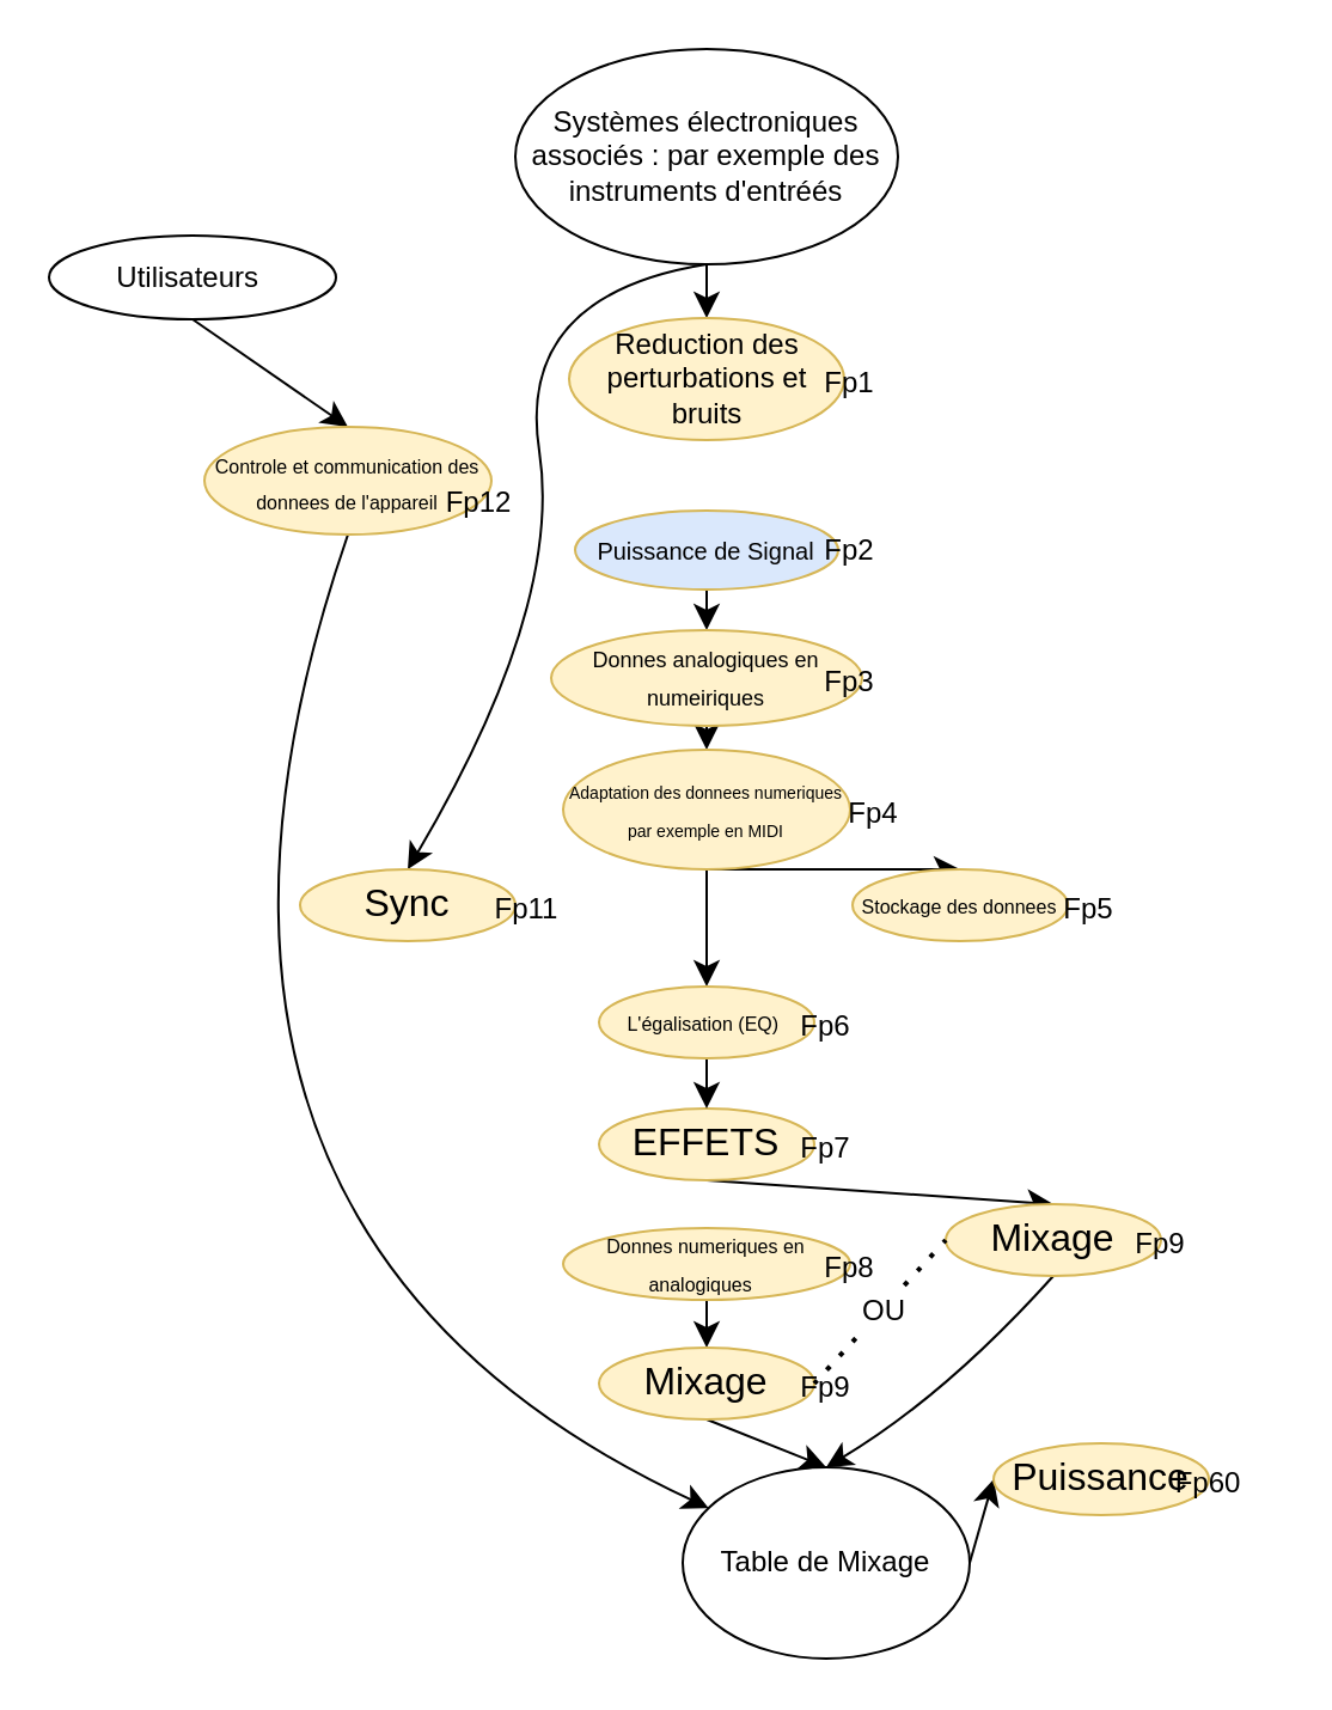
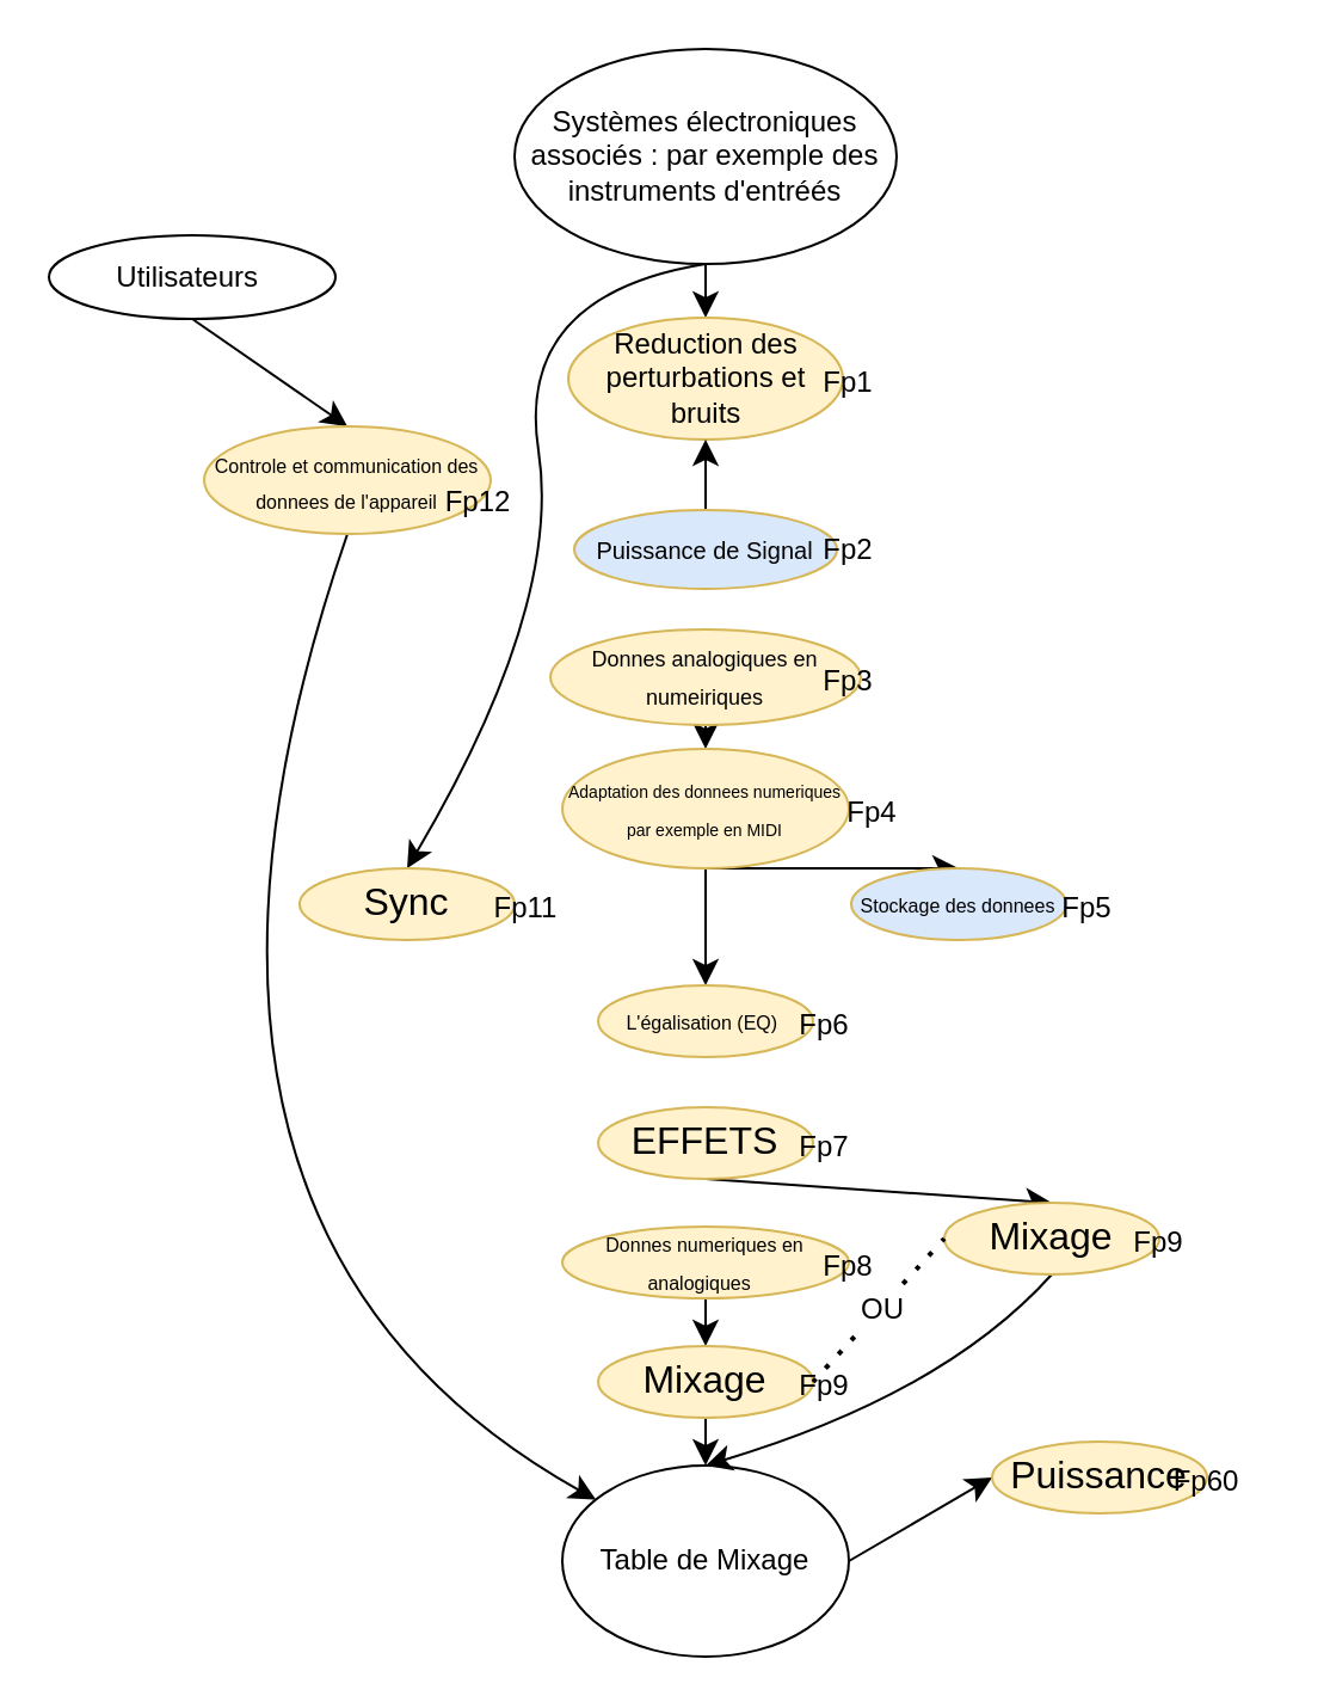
  <mxCell id="0" />
  <mxCell id="1" parent="0" />
  <mxCell id="2" style="edgeStyle=none;curved=1;rounded=0;orthogonalLoop=1;jettySize=auto;html=1;exitX=1;exitY=0.5;exitDx=0;exitDy=0;entryX=0;entryY=0.5;entryDx=0;entryDy=0;fontSize=12;startSize=8;endSize=8;" edge="1" parent="1" source="3" target="28"><mxGeometry relative="1" as="geometry" /></mxCell>
- <mxCell id="3" value="Table de Mixage" style="ellipse;whiteSpace=wrap;html=1;" parent="1" vertex="1"><mxGeometry x="285" y="613" width="120" height="80" as="geometry" /></mxCell>
+ <mxCell id="3" value="Table de Mixage" style="ellipse;whiteSpace=wrap;html=1;" parent="1" vertex="1"><mxGeometry x="235" y="613" width="120" height="80" as="geometry" /></mxCell>
  <mxCell id="4" style="edgeStyle=none;curved=1;rounded=0;orthogonalLoop=1;jettySize=auto;html=1;exitX=0.5;exitY=1;exitDx=0;exitDy=0;entryX=0.5;entryY=0;entryDx=0;entryDy=0;fontSize=12;startSize=8;endSize=8;" edge="1" parent="1" source="6" target="9"><mxGeometry relative="1" as="geometry" /></mxCell>
  <mxCell id="5" style="edgeStyle=none;curved=1;rounded=0;orthogonalLoop=1;jettySize=auto;html=1;exitX=0.5;exitY=1;exitDx=0;exitDy=0;entryX=0.5;entryY=0;entryDx=0;entryDy=0;fontSize=12;startSize=8;endSize=8;" edge="1" parent="1" source="6" target="29"><mxGeometry relative="1" as="geometry"><Array as="points"><mxPoint x="215" y="123" /><mxPoint x="235" y="253" /></Array></mxGeometry></mxCell>
  <mxCell id="6" value="Systèmes électroniques associés : par exemple des instruments d'entréés" style="ellipse;whiteSpace=wrap;html=1;" parent="1" vertex="1"><mxGeometry x="215" y="20" width="160" height="90" as="geometry" /></mxCell>
  <mxCell id="7" style="edgeStyle=none;curved=1;rounded=0;orthogonalLoop=1;jettySize=auto;html=1;exitX=0.5;exitY=1;exitDx=0;exitDy=0;entryX=0.5;entryY=0;entryDx=0;entryDy=0;fontSize=12;startSize=8;endSize=8;" edge="1" parent="1" source="8" target="13"><mxGeometry relative="1" as="geometry" /></mxCell>
  <mxCell id="8" value="Utilisateurs&amp;nbsp;" style="ellipse;whiteSpace=wrap;html=1;" parent="1" vertex="1"><mxGeometry x="20" y="98" width="120" height="35" as="geometry" /></mxCell>
  <mxCell id="9" value="&lt;font style=&quot;font-size: 12px;&quot;&gt;Reduction des perturbations et bruits&lt;/font&gt;" style="ellipse;whiteSpace=wrap;html=1;fillColor=#fff2cc;strokeColor=#d6b656;" vertex="1" parent="1"><mxGeometry x="237.5" y="132.5" width="115" height="51" as="geometry" /></mxCell>
- <mxCell id="10" style="edgeStyle=none;curved=1;rounded=0;orthogonalLoop=1;jettySize=auto;html=1;exitX=0.5;exitY=1;exitDx=0;exitDy=0;entryX=0.5;entryY=0;entryDx=0;entryDy=0;fontSize=12;startSize=8;endSize=8;" edge="1" parent="1" source="11" target="15"><mxGeometry relative="1" as="geometry" /></mxCell>
+ <mxCell id="10" style="edgeStyle=none;curved=1;rounded=0;orthogonalLoop=1;jettySize=auto;html=1;exitX=0.5;exitY=1;exitDx=0;exitDy=0;fontSize=12;startSize=8;endSize=8;" edge="1" parent="1" source="11" target="9"><mxGeometry relative="1" as="geometry" /></mxCell>
  <mxCell id="11" value="&lt;span style=&quot;line-height: 115%;&quot;&gt;&lt;font style=&quot;font-size: 10px;&quot;&gt;Puissance de Signal&lt;/font&gt;&lt;/span&gt;" style="ellipse;whiteSpace=wrap;html=1;fillColor=#dae8fc;strokeColor=#d6b656;" vertex="1" parent="1"><mxGeometry x="240" y="213" width="110" height="33" as="geometry" /></mxCell>
  <mxCell id="12" style="edgeStyle=none;curved=1;rounded=0;orthogonalLoop=1;jettySize=auto;html=1;exitX=0.5;exitY=1;exitDx=0;exitDy=0;fontSize=12;startSize=8;endSize=8;" edge="1" parent="1" source="13" target="3"><mxGeometry relative="1" as="geometry"><Array as="points"><mxPoint x="45" y="513" /></Array></mxGeometry></mxCell>
  <mxCell id="13" value="&lt;font style=&quot;font-size: 8px;&quot;&gt;Controle et communication des donnees de l'appareil&lt;/font&gt;" style="ellipse;whiteSpace=wrap;html=1;fillColor=#fff2cc;strokeColor=#d6b656;" vertex="1" parent="1"><mxGeometry x="85" y="178" width="120" height="45" as="geometry" /></mxCell>
  <mxCell id="14" style="edgeStyle=none;curved=1;rounded=0;orthogonalLoop=1;jettySize=auto;html=1;exitX=0.5;exitY=1;exitDx=0;exitDy=0;entryX=0.5;entryY=0;entryDx=0;entryDy=0;fontSize=12;startSize=8;endSize=8;" edge="1" parent="1" source="15" target="20"><mxGeometry relative="1" as="geometry" /></mxCell>
  <mxCell id="15" value="&lt;span style=&quot;line-height: 115%;&quot;&gt;&lt;font style=&quot;font-size: 9px;&quot;&gt;Donnes analogiques en numeiriques&lt;/font&gt;&lt;/span&gt;" style="ellipse;whiteSpace=wrap;html=1;fillColor=#fff2cc;strokeColor=#d6b656;" vertex="1" parent="1"><mxGeometry x="230" y="263" width="130" height="40" as="geometry" /></mxCell>
  <mxCell id="16" style="edgeStyle=none;curved=1;rounded=0;orthogonalLoop=1;jettySize=auto;html=1;exitX=0.5;exitY=1;exitDx=0;exitDy=0;entryX=0.5;entryY=0;entryDx=0;entryDy=0;fontSize=12;startSize=8;endSize=8;" edge="1" parent="1" source="17" target="42"><mxGeometry relative="1" as="geometry" /></mxCell>
  <mxCell id="17" value="&lt;span style=&quot;font-size:12.0pt;line-height:115%;&lt;br/&gt;font-family:&amp;quot;Aptos&amp;quot;,sans-serif;mso-ascii-theme-font:minor-latin;mso-fareast-font-family:&lt;br/&gt;Aptos;mso-fareast-theme-font:minor-latin;mso-hansi-theme-font:minor-latin;&lt;br/&gt;mso-bidi-font-family:&amp;quot;Times New Roman&amp;quot;;mso-bidi-theme-font:minor-bidi;&lt;br/&gt;mso-ansi-language:FR;mso-fareast-language:EN-US;mso-bidi-language:AR-SA&quot;&gt;EFFETS&lt;/span&gt;" style="ellipse;whiteSpace=wrap;html=1;fillColor=#fff2cc;strokeColor=#d6b656;" vertex="1" parent="1"><mxGeometry x="250" y="463" width="90" height="30" as="geometry" /></mxCell>
  <mxCell id="18" style="edgeStyle=none;curved=1;rounded=0;orthogonalLoop=1;jettySize=auto;html=1;exitX=0.5;exitY=1;exitDx=0;exitDy=0;entryX=0.5;entryY=0;entryDx=0;entryDy=0;fontSize=12;startSize=8;endSize=8;" edge="1" parent="1" source="20" target="25"><mxGeometry relative="1" as="geometry" /></mxCell>
  <mxCell id="19" style="edgeStyle=none;curved=1;rounded=0;orthogonalLoop=1;jettySize=auto;html=1;exitX=0.5;exitY=1;exitDx=0;exitDy=0;entryX=0.5;entryY=0;entryDx=0;entryDy=0;fontSize=12;startSize=8;endSize=8;" edge="1" parent="1" source="20" target="23"><mxGeometry relative="1" as="geometry" /></mxCell>
  <mxCell id="20" value="&lt;span style=&quot;line-height: 115%;&quot;&gt;&lt;font style=&quot;font-size: 7px;&quot;&gt;Adaptation des donnees numeriques par exemple en MIDI&lt;/font&gt;&lt;/span&gt;" style="ellipse;whiteSpace=wrap;html=1;fillColor=#fff2cc;strokeColor=#d6b656;" vertex="1" parent="1"><mxGeometry x="235" y="313" width="120" height="50" as="geometry" /></mxCell>
  <mxCell id="21" style="edgeStyle=none;curved=1;rounded=0;orthogonalLoop=1;jettySize=auto;html=1;exitX=0.5;exitY=1;exitDx=0;exitDy=0;entryX=0.5;entryY=0;entryDx=0;entryDy=0;fontSize=12;startSize=8;endSize=8;" edge="1" parent="1" source="22" target="27"><mxGeometry relative="1" as="geometry" /></mxCell>
  <mxCell id="22" value="&lt;span style=&quot;line-height: 115%;&quot;&gt;&lt;font style=&quot;font-size: 8px;&quot;&gt;Donnes numeriques&amp;nbsp;en analogiques&amp;nbsp;&amp;nbsp;&lt;/font&gt;&lt;/span&gt;" style="ellipse;whiteSpace=wrap;html=1;fillColor=#fff2cc;strokeColor=#d6b656;" vertex="1" parent="1"><mxGeometry x="235" y="513" width="120" height="30" as="geometry" /></mxCell>
- <mxCell id="23" value="&lt;span style=&quot;line-height: 115%;&quot;&gt;&lt;font style=&quot;font-size: 8px;&quot;&gt;Stockage des donnees&lt;/font&gt;&lt;/span&gt;" style="ellipse;whiteSpace=wrap;html=1;fillColor=#fff2cc;strokeColor=#d6b656;" vertex="1" parent="1"><mxGeometry x="356" y="363" width="90" height="30" as="geometry" /></mxCell>
- <mxCell id="24" style="edgeStyle=none;curved=1;rounded=0;orthogonalLoop=1;jettySize=auto;html=1;exitX=0.5;exitY=1;exitDx=0;exitDy=0;entryX=0.5;entryY=0;entryDx=0;entryDy=0;fontSize=12;startSize=8;endSize=8;" edge="1" parent="1" source="25" target="17"><mxGeometry relative="1" as="geometry" /></mxCell>
+ <mxCell id="23" value="&lt;span style=&quot;line-height: 115%;&quot;&gt;&lt;font style=&quot;font-size: 8px;&quot;&gt;Stockage des donnees&lt;/font&gt;&lt;/span&gt;" style="ellipse;whiteSpace=wrap;html=1;fillColor=#dae8fc;strokeColor=#d6b656;" vertex="1" parent="1"><mxGeometry x="356" y="363" width="90" height="30" as="geometry" /></mxCell>
  <mxCell id="25" value="&lt;span style=&quot;line-height: 115%;&quot;&gt;&lt;font style=&quot;font-size: 8px;&quot;&gt;L'égalisation (EQ)&amp;nbsp;&lt;/font&gt;&lt;/span&gt;" style="ellipse;whiteSpace=wrap;html=1;fillColor=#fff2cc;strokeColor=#d6b656;" vertex="1" parent="1"><mxGeometry x="250" y="412" width="90" height="30" as="geometry" /></mxCell>
  <mxCell id="26" style="edgeStyle=none;curved=1;rounded=0;orthogonalLoop=1;jettySize=auto;html=1;exitX=0.5;exitY=1;exitDx=0;exitDy=0;entryX=0.5;entryY=0;entryDx=0;entryDy=0;fontSize=12;startSize=8;endSize=8;" edge="1" parent="1" source="27" target="3"><mxGeometry relative="1" as="geometry" /></mxCell>
  <mxCell id="27" value="&lt;span style=&quot;font-size:12.0pt;line-height:115%;&lt;br/&gt;font-family:&amp;quot;Aptos&amp;quot;,sans-serif;mso-ascii-theme-font:minor-latin;mso-fareast-font-family:&lt;br/&gt;Aptos;mso-fareast-theme-font:minor-latin;mso-hansi-theme-font:minor-latin;&lt;br/&gt;mso-bidi-font-family:&amp;quot;Times New Roman&amp;quot;;mso-bidi-theme-font:minor-bidi;&lt;br/&gt;mso-ansi-language:FR;mso-fareast-language:EN-US;mso-bidi-language:AR-SA&quot;&gt;Mixage&lt;/span&gt;" style="ellipse;whiteSpace=wrap;html=1;fillColor=#fff2cc;strokeColor=#d6b656;" vertex="1" parent="1"><mxGeometry x="250" y="563" width="90" height="30" as="geometry" /></mxCell>
  <mxCell id="28" value="&lt;span style=&quot;font-size:12.0pt;line-height:115%;&lt;br/&gt;font-family:&amp;quot;Aptos&amp;quot;,sans-serif;mso-ascii-theme-font:minor-latin;mso-fareast-font-family:&lt;br/&gt;Aptos;mso-fareast-theme-font:minor-latin;mso-hansi-theme-font:minor-latin;&lt;br/&gt;mso-bidi-font-family:&amp;quot;Times New Roman&amp;quot;;mso-bidi-theme-font:minor-bidi;&lt;br/&gt;mso-ansi-language:FR;mso-fareast-language:EN-US;mso-bidi-language:AR-SA&quot;&gt;Puissance&lt;/span&gt;" style="ellipse;whiteSpace=wrap;html=1;fillColor=#fff2cc;strokeColor=#d6b656;" vertex="1" parent="1"><mxGeometry x="415" y="603" width="90" height="30" as="geometry" /></mxCell>
  <mxCell id="29" value="&lt;span style=&quot;font-size:12.0pt;line-height:115%;&lt;br/&gt;font-family:&amp;quot;Aptos&amp;quot;,sans-serif;mso-ascii-theme-font:minor-latin;mso-fareast-font-family:&lt;br/&gt;Aptos;mso-fareast-theme-font:minor-latin;mso-hansi-theme-font:minor-latin;&lt;br/&gt;mso-bidi-font-family:&amp;quot;Times New Roman&amp;quot;;mso-bidi-theme-font:minor-bidi;&lt;br/&gt;mso-ansi-language:FR;mso-fareast-language:EN-US;mso-bidi-language:AR-SA&quot;&gt;Sync&lt;/span&gt;" style="ellipse;whiteSpace=wrap;html=1;fillColor=#fff2cc;strokeColor=#d6b656;" vertex="1" parent="1"><mxGeometry x="125" y="363" width="90" height="30" as="geometry" /></mxCell>
  <mxCell id="30" value="&lt;font style=&quot;font-size: 12px;&quot;&gt;Fp1&lt;/font&gt;" style="text;html=1;align=center;verticalAlign=middle;whiteSpace=wrap;rounded=0;fontSize=16;" vertex="1" parent="1"><mxGeometry x="325" y="143" width="60" height="30" as="geometry" /></mxCell>
  <mxCell id="31" value="&lt;font style=&quot;font-size: 12px;&quot;&gt;Fp2&lt;/font&gt;" style="text;html=1;align=center;verticalAlign=middle;whiteSpace=wrap;rounded=0;fontSize=16;" vertex="1" parent="1"><mxGeometry x="325" y="213" width="60" height="30" as="geometry" /></mxCell>
  <mxCell id="32" value="&lt;font style=&quot;font-size: 12px;&quot;&gt;Fp3&lt;/font&gt;" style="text;html=1;align=center;verticalAlign=middle;whiteSpace=wrap;rounded=0;fontSize=16;" vertex="1" parent="1"><mxGeometry x="325" y="268" width="60" height="30" as="geometry" /></mxCell>
  <mxCell id="33" value="&lt;font style=&quot;font-size: 12px;&quot;&gt;Fp4&lt;/font&gt;" style="text;html=1;align=center;verticalAlign=middle;whiteSpace=wrap;rounded=0;fontSize=16;" vertex="1" parent="1"><mxGeometry x="335" y="323" width="60" height="30" as="geometry" /></mxCell>
  <mxCell id="34" value="&lt;font style=&quot;font-size: 12px;&quot;&gt;Fp5&lt;/font&gt;" style="text;html=1;align=center;verticalAlign=middle;whiteSpace=wrap;rounded=0;fontSize=16;" vertex="1" parent="1"><mxGeometry x="425" y="363" width="60" height="30" as="geometry" /></mxCell>
  <mxCell id="35" value="&lt;font style=&quot;font-size: 12px;&quot;&gt;Fp6&lt;/font&gt;" style="text;html=1;align=center;verticalAlign=middle;whiteSpace=wrap;rounded=0;fontSize=16;" vertex="1" parent="1"><mxGeometry x="315" y="412" width="60" height="30" as="geometry" /></mxCell>
  <mxCell id="36" value="&lt;font style=&quot;font-size: 12px;&quot;&gt;Fp7&lt;/font&gt;" style="text;html=1;align=center;verticalAlign=middle;whiteSpace=wrap;rounded=0;fontSize=16;" vertex="1" parent="1"><mxGeometry x="315" y="463" width="60" height="30" as="geometry" /></mxCell>
  <mxCell id="37" value="&lt;font style=&quot;font-size: 12px;&quot;&gt;Fp8&lt;/font&gt;" style="text;html=1;align=center;verticalAlign=middle;whiteSpace=wrap;rounded=0;fontSize=16;" vertex="1" parent="1"><mxGeometry x="325" y="513" width="60" height="30" as="geometry" /></mxCell>
  <mxCell id="38" value="&lt;font style=&quot;font-size: 12px;&quot;&gt;Fp60&lt;/font&gt;" style="text;html=1;align=center;verticalAlign=middle;whiteSpace=wrap;rounded=0;fontSize=16;" vertex="1" parent="1"><mxGeometry x="475" y="603" width="60" height="30" as="geometry" /></mxCell>
  <mxCell id="39" value="&lt;font style=&quot;font-size: 12px;&quot;&gt;Fp11&lt;/font&gt;" style="text;html=1;align=center;verticalAlign=middle;whiteSpace=wrap;rounded=0;fontSize=16;" vertex="1" parent="1"><mxGeometry x="190" y="363" width="60" height="30" as="geometry" /></mxCell>
  <mxCell id="40" value="&lt;font style=&quot;font-size: 12px;&quot;&gt;Fp12&lt;/font&gt;" style="text;html=1;align=center;verticalAlign=middle;whiteSpace=wrap;rounded=0;fontSize=16;" vertex="1" parent="1"><mxGeometry x="170" y="193" width="60" height="30" as="geometry" /></mxCell>
  <mxCell id="41" style="edgeStyle=none;curved=1;rounded=0;orthogonalLoop=1;jettySize=auto;html=1;exitX=0.5;exitY=1;exitDx=0;exitDy=0;entryX=0.5;entryY=0;entryDx=0;entryDy=0;fontSize=12;startSize=8;endSize=8;" edge="1" parent="1" source="42" target="3"><mxGeometry relative="1" as="geometry"><Array as="points"><mxPoint x="395" y="583" /></Array></mxGeometry></mxCell>
  <mxCell id="42" value="&lt;span style=&quot;font-size:12.0pt;line-height:115%;&lt;br/&gt;font-family:&amp;quot;Aptos&amp;quot;,sans-serif;mso-ascii-theme-font:minor-latin;mso-fareast-font-family:&lt;br/&gt;Aptos;mso-fareast-theme-font:minor-latin;mso-hansi-theme-font:minor-latin;&lt;br/&gt;mso-bidi-font-family:&amp;quot;Times New Roman&amp;quot;;mso-bidi-theme-font:minor-bidi;&lt;br/&gt;mso-ansi-language:FR;mso-fareast-language:EN-US;mso-bidi-language:AR-SA&quot;&gt;Mixage&lt;/span&gt;" style="ellipse;whiteSpace=wrap;html=1;fillColor=#fff2cc;strokeColor=#d6b656;" vertex="1" parent="1"><mxGeometry x="395" y="503" width="90" height="30" as="geometry" /></mxCell>
  <mxCell id="43" value="" style="endArrow=none;dashed=1;html=1;dashPattern=1 3;strokeWidth=2;rounded=0;fontSize=12;startSize=8;endSize=8;curved=1;entryX=0;entryY=0.5;entryDx=0;entryDy=0;exitX=1;exitY=0.5;exitDx=0;exitDy=0;" edge="1" parent="1" source="27" target="42"><mxGeometry width="50" height="50" relative="1" as="geometry"><mxPoint x="385" y="553" as="sourcePoint" /><mxPoint x="325" y="523" as="targetPoint" /></mxGeometry></mxCell>
  <mxCell id="44" value="OU" style="edgeLabel;html=1;align=center;verticalAlign=middle;resizable=0;points=[];fontSize=12;" vertex="1" connectable="0" parent="43"><mxGeometry x="0.033" relative="1" as="geometry"><mxPoint as="offset" /></mxGeometry></mxCell>
  <mxCell id="45" value="&lt;font style=&quot;font-size: 12px;&quot;&gt;Fp9&lt;/font&gt;" style="text;html=1;align=center;verticalAlign=middle;whiteSpace=wrap;rounded=0;fontSize=16;" vertex="1" parent="1"><mxGeometry x="315" y="563" width="60" height="30" as="geometry" /></mxCell>
  <mxCell id="46" value="&lt;font style=&quot;font-size: 12px;&quot;&gt;Fp9&lt;/font&gt;" style="text;html=1;align=center;verticalAlign=middle;whiteSpace=wrap;rounded=0;fontSize=16;" vertex="1" parent="1"><mxGeometry x="455" y="503" width="60" height="30" as="geometry" /></mxCell>
